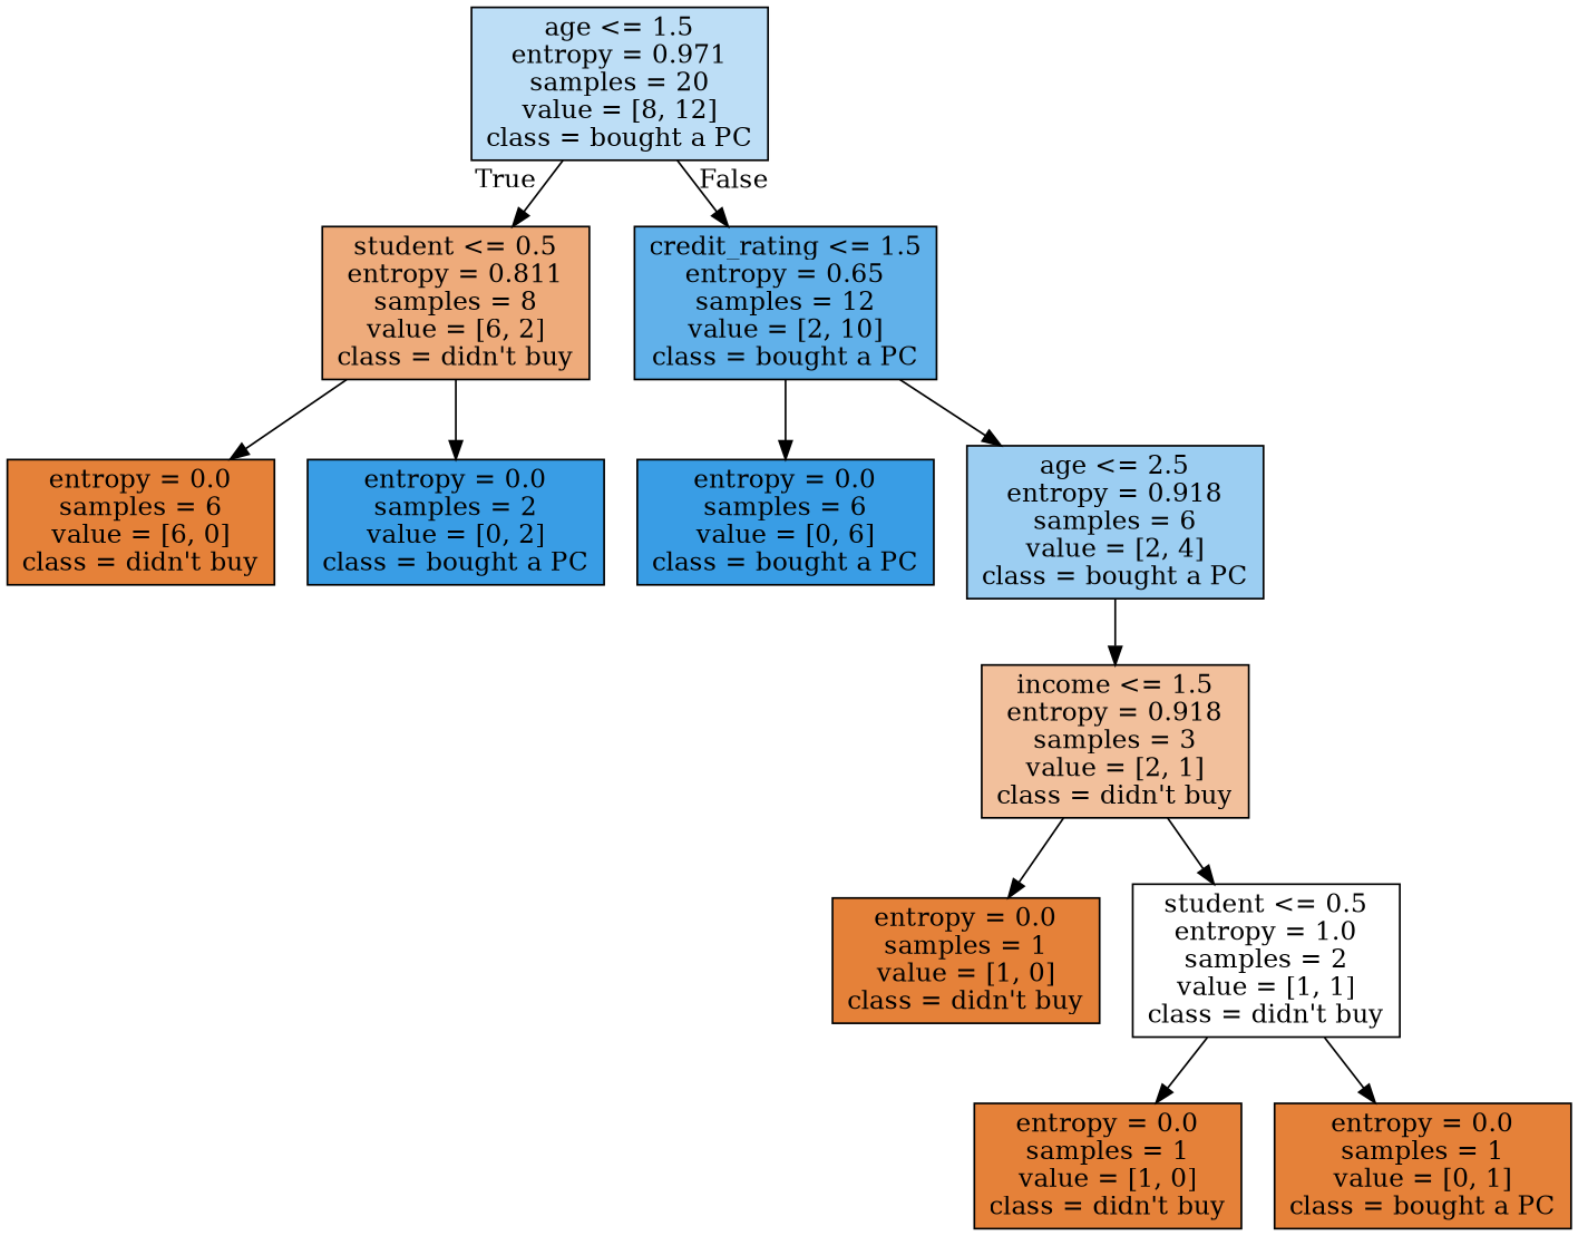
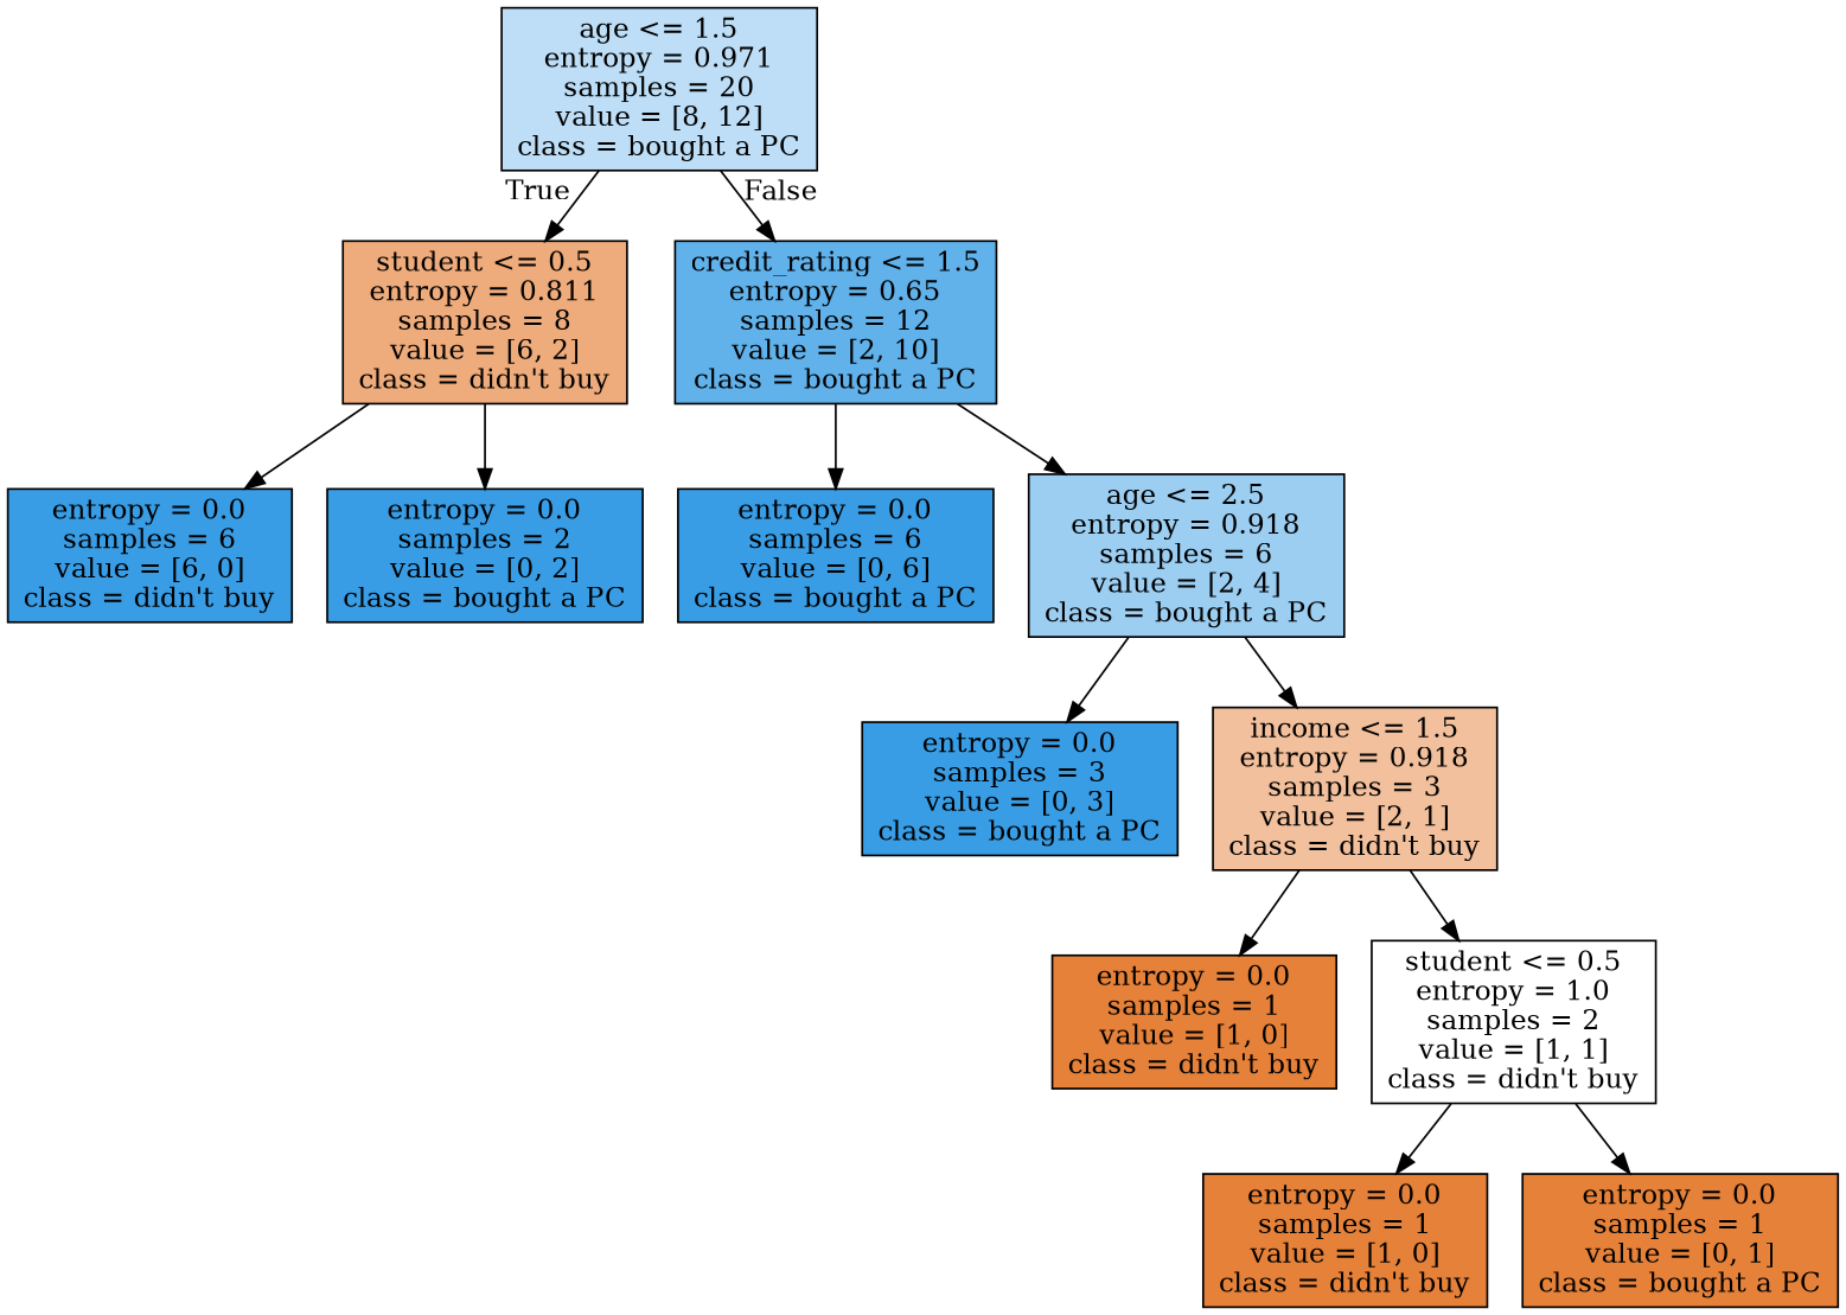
  digraph {
    node [color=black fillcolor="#e58139" shape=box style=filled]
    n1 [fillcolor="#bddef6" label="age <= 1.5\nentropy = 0.971\nsamples = 20\nvalue = [8, 12]\nclass = bought a PC"]
    n2 [fillcolor="#eeab7b" label="student <= 0.5\nentropy = 0.811\nsamples = 8\nvalue = [6, 2]\nclass = didn't buy"]
    n3 [fillcolor="#61b1ea" label="credit_rating <= 1.5\nentropy = 0.65\nsamples = 12\nvalue = [2, 10]\nclass = bought a PC"]
-   n4 [label="entropy = 0.0\nsamples = 6\nvalue = [6, 0]\nclass = didn't buy"]
+   n4 [fillcolor="#399de5" label="entropy = 0.0\nsamples = 6\nvalue = [6, 0]\nclass = didn't buy"]
    n5 [fillcolor="#399de5" label="entropy = 0.0\nsamples = 2\nvalue = [0, 2]\nclass = bought a PC"]
    n6 [fillcolor="#399de5" label="entropy = 0.0\nsamples = 6\nvalue = [0, 6]\nclass = bought a PC"]
    n7 [fillcolor="#9ccef2" label="age <= 2.5\nentropy = 0.918\nsamples = 6\nvalue = [2, 4]\nclass = bought a PC"]
+   n8 [fillcolor="#399de5" label="entropy = 0.0\nsamples = 3\nvalue = [0, 3]\nclass = bought a PC"]
    n9 [fillcolor="#f2c09c" label="income <= 1.5\nentropy = 0.918\nsamples = 3\nvalue = [2, 1]\nclass = didn't buy"]
    n10 [label="entropy = 0.0\nsamples = 1\nvalue = [1, 0]\nclass = didn't buy"]
    n11 [fillcolor="#ffffff" label="student <= 0.5\nentropy = 1.0\nsamples = 2\nvalue = [1, 1]\nclass = didn't buy"]
    n12 [label="entropy = 0.0\nsamples = 1\nvalue = [1, 0]\nclass = didn't buy"]
    n13 [label="entropy = 0.0\nsamples = 1\nvalue = [0, 1]\nclass = bought a PC"]
    n1 -> n2 [headlabel=True labelangle=45 labeldistance=2.5]
    n1 -> n3 [headlabel=False labelangle=-45 labeldistance=2.5]
    n2 -> n4
    n2 -> n5
    n3 -> n6
    n3 -> n7
+   n7 -> n8
    n7 -> n9
    n9 -> n10
    n9 -> n11
    n11 -> n12
    n11 -> n13
  }
